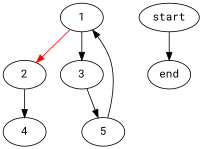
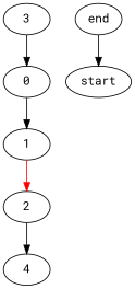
  digraph {
    fontname="Roboto Mono"
    node [fontname="Roboto Mono"]
    edge [fontname="Roboto Mono"]
    1
    2
    3
    4
-   5
+   5 [label=0]
    start
    end
    1 -> 2 [color=red]
-   1 -> 3
    2 -> 4 [color=black]
    3 -> 5
    5 -> 1
-   start -> end
+   end -> start
  }
